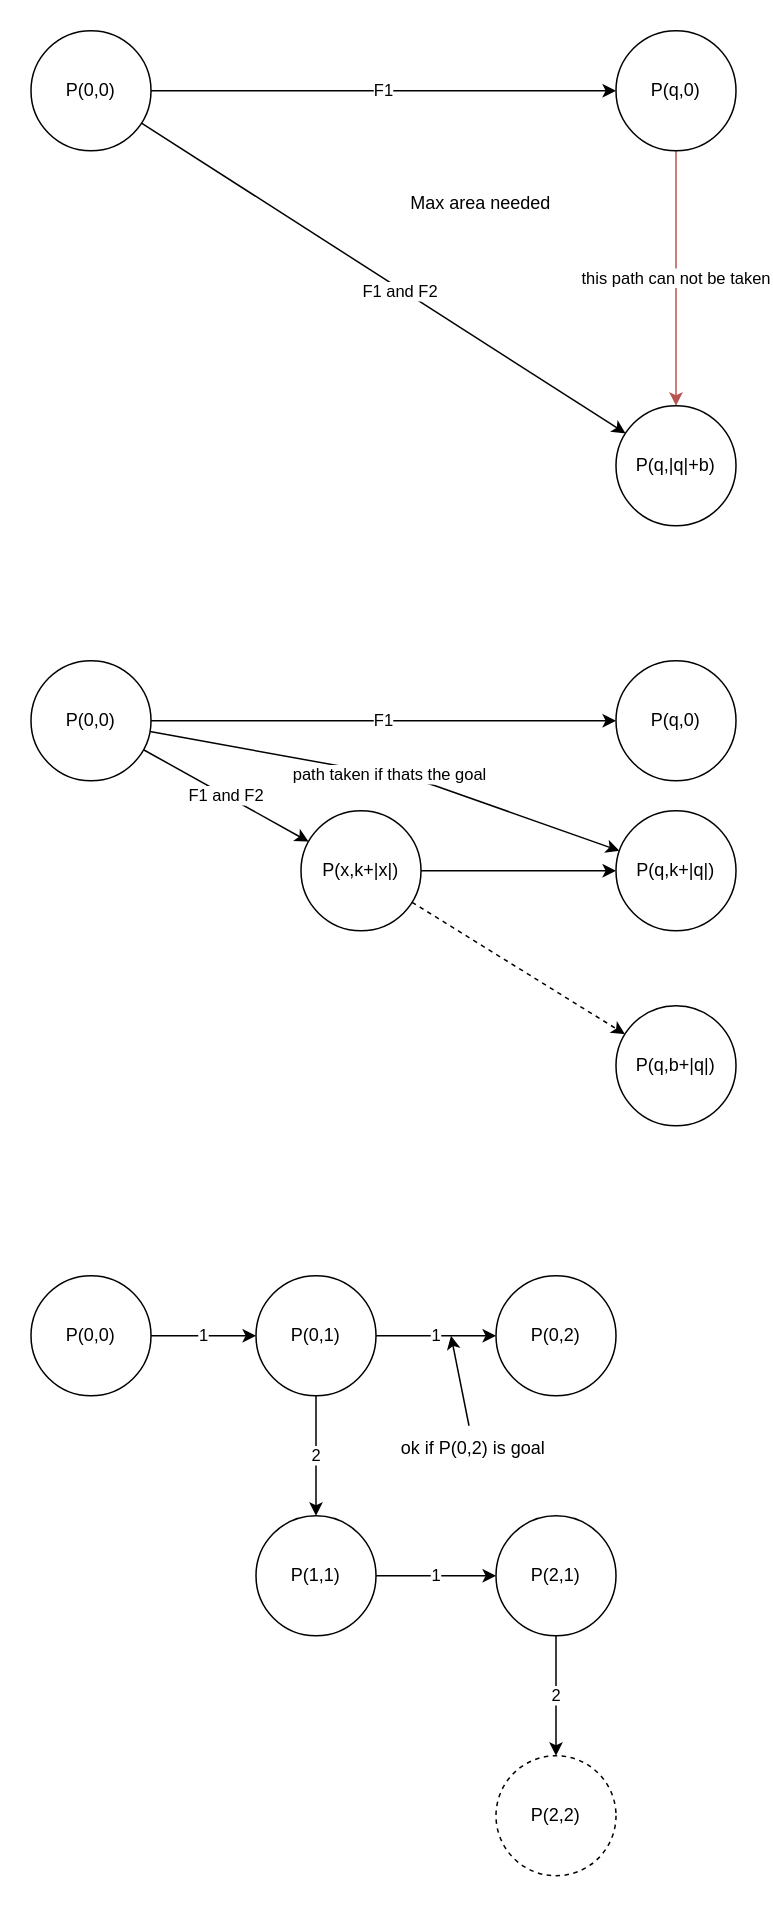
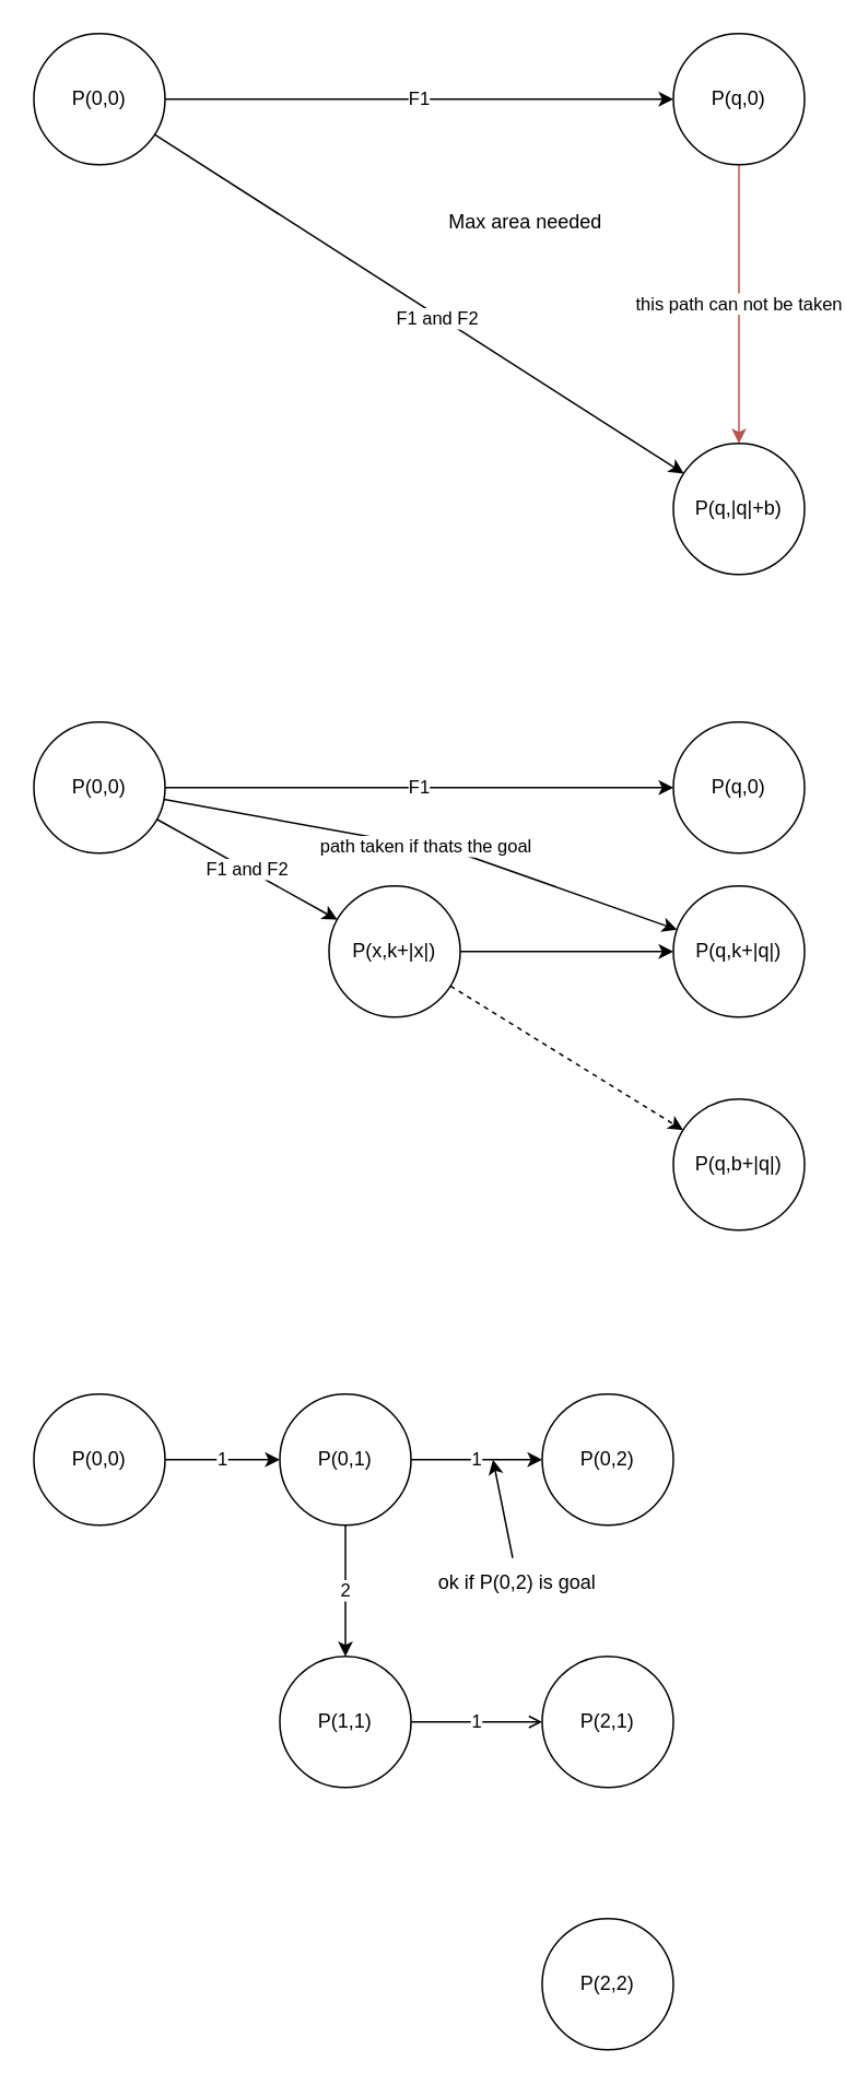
  <mxCell id="0" />
  <mxCell id="1" parent="0" />
  <mxCell id="2" value="F1" style="edgeStyle=none;html=1;" edge="1" parent="1" source="5" target="7"><mxGeometry relative="1" as="geometry" /></mxCell>
  <mxCell id="3" style="edgeStyle=none;html=1;" edge="1" parent="1" source="5" target="8"><mxGeometry relative="1" as="geometry" /></mxCell>
  <mxCell id="4" value="&lt;span style=&quot;color: rgb(0, 0, 0);&quot;&gt;F1 and F2&lt;/span&gt;" style="edgeLabel;html=1;align=center;verticalAlign=middle;resizable=0;points=[];" vertex="1" connectable="0" parent="3"><mxGeometry x="0.069" y="-1" relative="1" as="geometry"><mxPoint as="offset" /></mxGeometry></mxCell>
  <mxCell id="5" value="P(0,0)" style="ellipse;whiteSpace=wrap;html=1;aspect=fixed;" vertex="1" parent="1"><mxGeometry x="20" y="20" width="80" height="80" as="geometry" /></mxCell>
  <mxCell id="6" value="this path can not be taken" style="edgeStyle=none;html=1;endArrow=classic;endFill=1;fillColor=#f8cecc;strokeColor=#b85450;" edge="1" parent="1" source="7" target="8"><mxGeometry relative="1" as="geometry" /></mxCell>
  <mxCell id="7" value="P(q,0)" style="ellipse;whiteSpace=wrap;html=1;aspect=fixed;" vertex="1" parent="1"><mxGeometry x="410" y="20" width="80" height="80" as="geometry" /></mxCell>
  <mxCell id="8" value="P(q,|q|+b)" style="ellipse;whiteSpace=wrap;html=1;aspect=fixed;" vertex="1" parent="1"><mxGeometry x="410" y="270" width="80" height="80" as="geometry" /></mxCell>
  <mxCell id="9" value="Max area needed" style="text;html=1;align=center;verticalAlign=middle;whiteSpace=wrap;rounded=0;" vertex="1" parent="1"><mxGeometry x="260" y="120" width="120" height="30" as="geometry" /></mxCell>
  <mxCell id="10" value="F1" style="edgeStyle=none;html=1;" edge="1" parent="1" source="13" target="14"><mxGeometry relative="1" as="geometry" /></mxCell>
  <mxCell id="11" value="F1 and F2" style="edgeStyle=none;html=1;" edge="1" parent="1" source="13" target="18"><mxGeometry relative="1" as="geometry"><mxPoint x="200" y="570" as="targetPoint" /></mxGeometry></mxCell>
  <mxCell id="12" value="path taken if thats the goal" style="edgeStyle=none;html=1;" edge="1" parent="1" source="13" target="19"><mxGeometry relative="1" as="geometry"><Array as="points"><mxPoint x="280" y="520" /></Array></mxGeometry></mxCell>
  <mxCell id="13" value="P(0,0)" style="ellipse;whiteSpace=wrap;html=1;aspect=fixed;" vertex="1" parent="1"><mxGeometry x="20" y="440" width="80" height="80" as="geometry" /></mxCell>
  <mxCell id="14" value="P(q,0)" style="ellipse;whiteSpace=wrap;html=1;aspect=fixed;" vertex="1" parent="1"><mxGeometry x="410" y="440" width="80" height="80" as="geometry" /></mxCell>
  <mxCell id="15" value="P(q,b+|q|)" style="ellipse;whiteSpace=wrap;html=1;aspect=fixed;" vertex="1" parent="1"><mxGeometry x="410" y="670" width="80" height="80" as="geometry" /></mxCell>
  <mxCell id="16" style="edgeStyle=none;html=1;dashed=1;" edge="1" parent="1" source="18" target="15"><mxGeometry relative="1" as="geometry" /></mxCell>
  <mxCell id="17" value="" style="edgeStyle=none;html=1;" edge="1" parent="1" source="18" target="19"><mxGeometry relative="1" as="geometry" /></mxCell>
  <mxCell id="18" value="P(x,k+|x|)" style="ellipse;whiteSpace=wrap;html=1;aspect=fixed;" vertex="1" parent="1"><mxGeometry x="200" y="540" width="80" height="80" as="geometry" /></mxCell>
  <mxCell id="19" value="P(q,k+|q|)" style="ellipse;whiteSpace=wrap;html=1;aspect=fixed;" vertex="1" parent="1"><mxGeometry x="410" y="540" width="80" height="80" as="geometry" /></mxCell>
  <mxCell id="20" value="1" style="edgeStyle=none;html=1;" edge="1" parent="1" source="21"><mxGeometry relative="1" as="geometry"><mxPoint x="170" y="890" as="targetPoint" /></mxGeometry></mxCell>
  <mxCell id="21" value="P(0,0)" style="ellipse;whiteSpace=wrap;html=1;aspect=fixed;" vertex="1" parent="1"><mxGeometry x="20" y="850" width="80" height="80" as="geometry" /></mxCell>
  <mxCell id="22" value="2" style="edgeStyle=none;html=1;" edge="1" parent="1" source="24" target="26"><mxGeometry relative="1" as="geometry" /></mxCell>
  <mxCell id="23" value="1" style="edgeStyle=none;html=1;" edge="1" parent="1" source="24" target="30"><mxGeometry relative="1" as="geometry" /></mxCell>
  <mxCell id="24" value="P(0,1)" style="ellipse;whiteSpace=wrap;html=1;aspect=fixed;" vertex="1" parent="1"><mxGeometry x="170" y="850" width="80" height="80" as="geometry" /></mxCell>
- <mxCell id="25" value="1" style="edgeStyle=none;html=1;" edge="1" parent="1" source="26" target="28"><mxGeometry relative="1" as="geometry" /></mxCell>
+ <mxCell id="25" value="1" style="edgeStyle=none;html=1;endArrow=open;" edge="1" parent="1" source="26" target="28"><mxGeometry relative="1" as="geometry" /></mxCell>
  <mxCell id="26" value="P(1,1)" style="ellipse;whiteSpace=wrap;html=1;aspect=fixed;" vertex="1" parent="1"><mxGeometry x="170" y="1010" width="80" height="80" as="geometry" /></mxCell>
- <mxCell id="27" value="2" style="edgeStyle=none;html=1;" edge="1" parent="1" source="28" target="29"><mxGeometry relative="1" as="geometry" /></mxCell>
  <mxCell id="28" value="P(2,1)" style="ellipse;whiteSpace=wrap;html=1;aspect=fixed;" vertex="1" parent="1"><mxGeometry x="330" y="1010" width="80" height="80" as="geometry" /></mxCell>
- <mxCell id="29" value="P(2,2)" style="ellipse;whiteSpace=wrap;html=1;aspect=fixed;dashed=1;" vertex="1" parent="1"><mxGeometry x="330" y="1170" width="80" height="80" as="geometry" /></mxCell>
+ <mxCell id="29" value="P(2,2)" style="ellipse;whiteSpace=wrap;html=1;aspect=fixed;" vertex="1" parent="1"><mxGeometry x="330" y="1170" width="80" height="80" as="geometry" /></mxCell>
  <mxCell id="30" value="P(0,2)" style="ellipse;whiteSpace=wrap;html=1;aspect=fixed;" vertex="1" parent="1"><mxGeometry x="330" y="850" width="80" height="80" as="geometry" /></mxCell>
  <mxCell id="31" style="edgeStyle=none;html=1;" edge="1" parent="1" source="32"><mxGeometry relative="1" as="geometry"><mxPoint x="300" y="890" as="targetPoint" /></mxGeometry></mxCell>
  <mxCell id="32" value="ok if P(0,2) is goal" style="text;html=1;align=center;verticalAlign=middle;whiteSpace=wrap;rounded=0;" vertex="1" parent="1"><mxGeometry x="260" y="950" width="110" height="30" as="geometry" /></mxCell>
